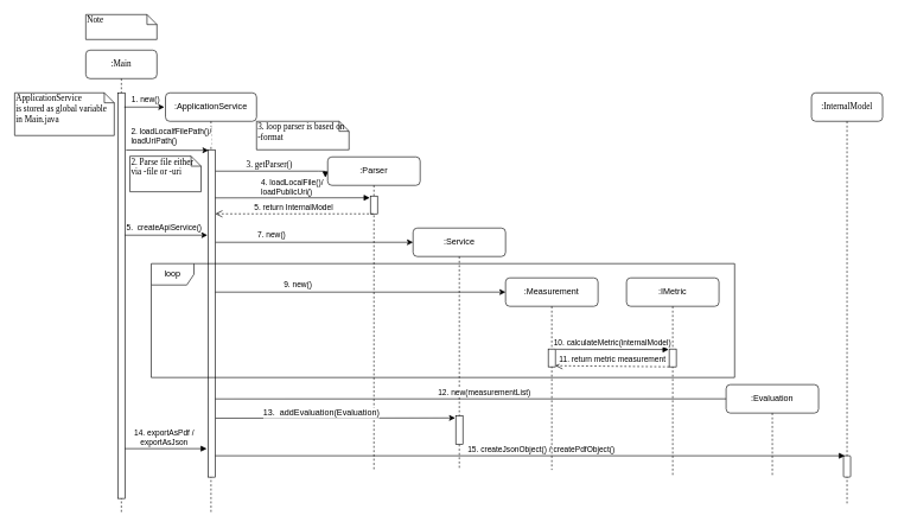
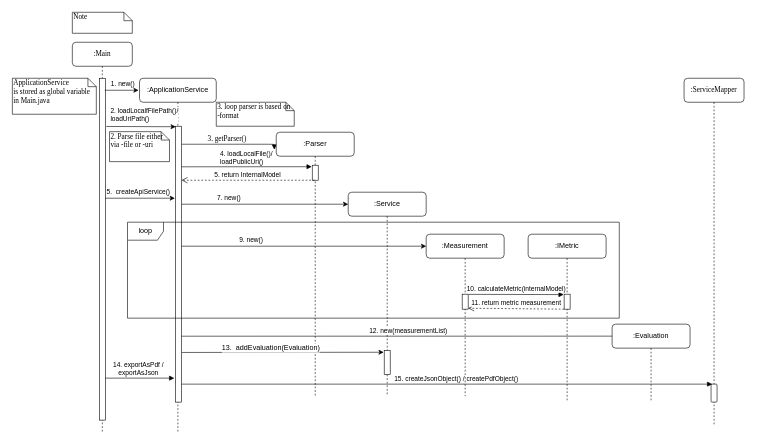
  <mxCell id="0" />
  <mxCell id="1" parent="0" />
- <mxCell id="2" value=":InternalModel" style="shape=umlLifeline;perimeter=lifelinePerimeter;whiteSpace=wrap;html=1;container=1;collapsible=0;recursiveResize=0;outlineConnect=0;rounded=1;shadow=0;comic=0;labelBackgroundColor=none;strokeWidth=1;fontFamily=Verdana;fontSize=12;align=center;" parent="1" vertex="1"><mxGeometry x="1140" y="130" width="100" height="580" as="geometry" /></mxCell>
+ <mxCell id="2" value=":ServiceMapper" style="shape=umlLifeline;perimeter=lifelinePerimeter;whiteSpace=wrap;html=1;container=1;collapsible=0;recursiveResize=0;outlineConnect=0;rounded=1;shadow=0;comic=0;labelBackgroundColor=none;strokeWidth=1;fontFamily=Verdana;fontSize=12;align=center;" parent="1" vertex="1"><mxGeometry x="1140" y="130" width="100" height="580" as="geometry" /></mxCell>
  <mxCell id="3" value="" style="html=1;points=[];perimeter=orthogonalPerimeter;rounded=1;" vertex="1" parent="2"><mxGeometry x="45" y="510" width="10" height="30" as="geometry" /></mxCell>
  <mxCell id="4" value=":Main" style="shape=umlLifeline;perimeter=lifelinePerimeter;whiteSpace=wrap;html=1;container=1;collapsible=0;recursiveResize=0;outlineConnect=0;rounded=1;shadow=0;comic=0;labelBackgroundColor=none;strokeWidth=1;fontFamily=Verdana;fontSize=12;align=center;" parent="1" vertex="1"><mxGeometry x="120" y="70" width="100" height="650" as="geometry" /></mxCell>
  <mxCell id="5" value="&lt;div&gt;14. exportAsPdf /&lt;/div&gt;&lt;div&gt;exportAsJson&lt;br&gt;&lt;/div&gt;" style="html=1;verticalAlign=bottom;endArrow=block;" edge="1" parent="4"><mxGeometry width="80" relative="1" as="geometry"><mxPoint x="50" y="560" as="sourcePoint" /><mxPoint x="170" y="560" as="targetPoint" /></mxGeometry></mxCell>
  <mxCell id="6" value="" style="html=1;points=[];perimeter=orthogonalPerimeter;rounded=0;shadow=0;comic=0;labelBackgroundColor=none;strokeWidth=1;fontFamily=Verdana;fontSize=12;align=center;" parent="4" vertex="1"><mxGeometry x="45" y="60" width="10" height="570" as="geometry" /></mxCell>
  <mxCell id="7" value="5.&amp;nbsp; createApiService()" style="endArrow=classic;html=1;" edge="1" parent="4"><mxGeometry x="-0.052" y="10" width="50" height="50" relative="1" as="geometry"><mxPoint x="55" y="260" as="sourcePoint" /><mxPoint x="171" y="260" as="targetPoint" /><mxPoint as="offset" /></mxGeometry></mxCell>
  <mxCell id="8" value="3. getParser()" style="html=1;verticalAlign=bottom;endArrow=block;labelBackgroundColor=none;fontFamily=Verdana;fontSize=12;edgeStyle=elbowEdgeStyle;elbow=vertical;entryX=-0.025;entryY=0.066;entryDx=0;entryDy=0;entryPerimeter=0;align=left;" parent="1" target="14" edge="1"><mxGeometry x="0.006" y="-40" relative="1" as="geometry"><mxPoint x="302" y="240" as="sourcePoint" /><Array as="points"><mxPoint x="380" y="240" /><mxPoint x="341.5" y="200" /><mxPoint x="481.5" y="180" /></Array><mxPoint x="390" y="220" as="targetPoint" /><mxPoint x="-40" y="-40" as="offset" /></mxGeometry></mxCell>
  <mxCell id="9" value="Note" style="shape=note;whiteSpace=wrap;html=1;size=14;verticalAlign=top;align=left;spacingTop=-6;rounded=0;shadow=0;comic=0;labelBackgroundColor=none;strokeWidth=1;fontFamily=Verdana;fontSize=12" parent="1" vertex="1"><mxGeometry x="120" y="20" width="100" height="35" as="geometry" /></mxCell>
  <mxCell id="10" value="&lt;div&gt;ApplicationService &lt;br&gt;&lt;/div&gt;&lt;div&gt;is stored as global variable in Main.java&lt;br&gt;&lt;/div&gt;" style="shape=note;whiteSpace=wrap;html=1;size=14;verticalAlign=top;align=left;spacingTop=-6;rounded=0;shadow=0;comic=0;labelBackgroundColor=none;strokeWidth=1;fontFamily=Verdana;fontSize=12" parent="1" vertex="1"><mxGeometry y="130" width="140" height="60" as="geometry" x="20" /></mxCell>
  <mxCell id="11" value="1. new() " style="endArrow=classic;html=1;" edge="1" parent="1"><mxGeometry x="0.048" y="10" width="50" height="50" relative="1" as="geometry"><mxPoint x="174" y="150" as="sourcePoint" /><mxPoint x="230.5" y="150" as="targetPoint" /><mxPoint as="offset" /></mxGeometry></mxCell>
  <mxCell id="12" value=":ApplicationService" style="shape=umlLifeline;perimeter=lifelinePerimeter;whiteSpace=wrap;html=1;container=1;collapsible=0;recursiveResize=0;outlineConnect=0;rounded=1;" vertex="1" parent="1"><mxGeometry x="232" y="130" width="128" height="590" as="geometry" /></mxCell>
  <mxCell id="13" value="15. createJsonObject() / createPdfObject()" style="html=1;verticalAlign=bottom;endArrow=block;" edge="1" parent="12"><mxGeometry x="0.037" width="80" relative="1" as="geometry"><mxPoint x="68" y="510" as="sourcePoint" /><mxPoint x="955" y="510" as="targetPoint" /><mxPoint as="offset" /></mxGeometry></mxCell>
  <mxCell id="14" value=":Parser" style="shape=umlLifeline;perimeter=lifelinePerimeter;whiteSpace=wrap;html=1;container=1;collapsible=0;recursiveResize=0;outlineConnect=0;rounded=1;" vertex="1" parent="1"><mxGeometry x="460" y="220" width="130" height="440" as="geometry" /></mxCell>
  <mxCell id="15" value="" style="html=1;points=[];perimeter=orthogonalPerimeter;rounded=0;shadow=0;comic=0;labelBackgroundColor=none;strokeWidth=1;fontFamily=Verdana;fontSize=12;align=center;" vertex="1" parent="14"><mxGeometry x="60" y="55" width="10" height="25" as="geometry" /></mxCell>
  <mxCell id="16" value="5. return InternalModel" style="html=1;verticalAlign=bottom;endArrow=open;dashed=1;endSize=8;exitX=0.4;exitY=1;exitDx=0;exitDy=0;exitPerimeter=0;" edge="1" parent="1" source="15" target="31"><mxGeometry x="0.008" relative="1" as="geometry"><mxPoint x="500" y="280" as="sourcePoint" /><mxPoint x="420" y="280" as="targetPoint" /><mxPoint as="offset" /></mxGeometry></mxCell>
  <mxCell id="17" value=":Service" style="shape=umlLifeline;perimeter=lifelinePerimeter;whiteSpace=wrap;html=1;container=1;collapsible=0;recursiveResize=0;outlineConnect=0;rounded=1;" vertex="1" parent="1"><mxGeometry x="580" y="320" width="130" height="340" as="geometry" /></mxCell>
  <mxCell id="18" value="" style="html=1;points=[];perimeter=orthogonalPerimeter;rounded=0;shadow=0;comic=0;labelBackgroundColor=none;strokeWidth=1;fontFamily=Verdana;fontSize=12;align=center;" vertex="1" parent="17"><mxGeometry x="60" y="264" width="10" height="40" as="geometry" /></mxCell>
  <mxCell id="19" value="2. loadLocalfFilePath()/&lt;div align=&quot;left&quot;&gt;loadUriPath()&lt;br&gt;&lt;/div&gt;" style="endArrow=classic;html=1;entryX=0.1;entryY=0.086;entryDx=0;entryDy=0;entryPerimeter=0;exitX=1.167;exitY=0.141;exitDx=0;exitDy=0;exitPerimeter=0;" edge="1" parent="1" source="6"><mxGeometry x="0.084" y="20" width="50" height="50" relative="1" as="geometry"><mxPoint x="190" y="211" as="sourcePoint" /><mxPoint x="292.5" y="210.82" as="targetPoint" /><mxPoint as="offset" /></mxGeometry></mxCell>
  <mxCell id="20" value="2. Parse file either via -file or -uri" style="shape=note;whiteSpace=wrap;html=1;size=14;verticalAlign=top;align=left;spacingTop=-6;rounded=0;shadow=0;comic=0;labelBackgroundColor=none;strokeWidth=1;fontFamily=Verdana;fontSize=12" vertex="1" parent="1"><mxGeometry x="182" y="219" width="100" height="50" as="geometry" /></mxCell>
  <mxCell id="21" value="7. new()" style="endArrow=classic;html=1;" edge="1" parent="1" source="31"><mxGeometry x="-0.429" y="10" width="50" height="50" relative="1" as="geometry"><mxPoint x="302" y="375.38" as="sourcePoint" /><mxPoint x="580" y="340" as="targetPoint" /><mxPoint as="offset" /></mxGeometry></mxCell>
  <mxCell id="22" value="3. loop parser is based on -format" style="shape=note;whiteSpace=wrap;html=1;size=14;verticalAlign=top;align=left;spacingTop=-6;rounded=0;shadow=0;comic=0;labelBackgroundColor=none;strokeWidth=1;fontFamily=Verdana;fontSize=12" vertex="1" parent="1"><mxGeometry x="360" y="170" width="130" height="40" as="geometry" /></mxCell>
  <mxCell id="23" value="4. loadLocalFile()/&lt;div align=&quot;left&quot;&gt;loadPublicUri()&lt;br&gt;&lt;/div&gt;" style="html=1;verticalAlign=bottom;endArrow=block;entryX=-0.081;entryY=0.099;entryDx=0;entryDy=0;entryPerimeter=0;exitX=0.883;exitY=0.147;exitDx=0;exitDy=0;exitPerimeter=0;" edge="1" parent="1" source="31"><mxGeometry width="80" relative="1" as="geometry"><mxPoint x="301.67" y="275.32" as="sourcePoint" /><mxPoint x="519.19" y="277.475" as="targetPoint" /></mxGeometry></mxCell>
  <mxCell id="24" value="12. new(measurementList)" style="html=1;verticalAlign=bottom;endArrow=block;" edge="1" parent="1"><mxGeometry width="80" relative="1" as="geometry"><mxPoint x="292.667" y="560.1" as="sourcePoint" /><mxPoint x="1067" y="560" as="targetPoint" /></mxGeometry></mxCell>
  <mxCell id="25" value=":Measurement" style="shape=umlLifeline;perimeter=lifelinePerimeter;whiteSpace=wrap;html=1;container=1;collapsible=0;recursiveResize=0;outlineConnect=0;rounded=1;" vertex="1" parent="1"><mxGeometry x="710" y="390" width="130" height="270" as="geometry" /></mxCell>
  <mxCell id="26" value="" style="group" vertex="1" connectable="0" parent="25"><mxGeometry x="60" y="100" width="10" height="25" as="geometry" /></mxCell>
  <mxCell id="27" value="" style="group" vertex="1" connectable="0" parent="26"><mxGeometry width="10" height="25" as="geometry" /></mxCell>
  <mxCell id="28" value="" style="html=1;points=[];perimeter=orthogonalPerimeter;rounded=0;shadow=0;comic=0;labelBackgroundColor=none;strokeWidth=1;fontFamily=Verdana;fontSize=12;align=center;" vertex="1" parent="27"><mxGeometry width="10" height="25" as="geometry" /></mxCell>
  <mxCell id="29" value=":IMetric" style="shape=umlLifeline;perimeter=lifelinePerimeter;whiteSpace=wrap;html=1;container=1;collapsible=0;recursiveResize=0;outlineConnect=0;rounded=1;" vertex="1" parent="1"><mxGeometry x="880" y="390" width="130" height="280" as="geometry" /></mxCell>
  <mxCell id="30" value="" style="html=1;points=[];perimeter=orthogonalPerimeter;rounded=0;shadow=0;comic=0;labelBackgroundColor=none;strokeWidth=1;fontFamily=Verdana;fontSize=12;align=center;" vertex="1" parent="29"><mxGeometry x="60" y="100" width="10" height="25" as="geometry" /></mxCell>
  <mxCell id="31" value="" style="html=1;points=[];perimeter=orthogonalPerimeter;rounded=0;shadow=0;comic=0;labelBackgroundColor=none;strokeWidth=1;fontFamily=Verdana;fontSize=12;align=center;" vertex="1" parent="1"><mxGeometry x="292" y="210" width="10" height="460" as="geometry" /></mxCell>
  <mxCell id="32" value="11. return metric measurement" style="html=1;verticalAlign=bottom;endArrow=open;dashed=1;endSize=8;exitX=0.002;exitY=1;exitDx=0;exitDy=0;exitPerimeter=0;entryX=1.002;entryY=0.937;entryDx=0;entryDy=0;entryPerimeter=0;" edge="1" parent="1" source="30" target="28"><mxGeometry relative="1" as="geometry"><mxPoint x="1024" y="495" as="sourcePoint" /><mxPoint x="944" y="495" as="targetPoint" /></mxGeometry></mxCell>
  <mxCell id="33" value="10. calculateMetric(internalModel)" style="html=1;verticalAlign=bottom;endArrow=block;entryX=-0.067;entryY=0.027;entryDx=0;entryDy=0;entryPerimeter=0;exitX=1.083;exitY=0.013;exitDx=0;exitDy=0;exitPerimeter=0;" edge="1" parent="1" source="28" target="30"><mxGeometry width="80" relative="1" as="geometry"><mxPoint x="934" y="475" as="sourcePoint" /><mxPoint x="1014" y="475" as="targetPoint" /></mxGeometry></mxCell>
  <mxCell id="34" value=":Evaluation" style="shape=umlLifeline;perimeter=lifelinePerimeter;whiteSpace=wrap;html=1;container=1;collapsible=0;recursiveResize=0;outlineConnect=0;rounded=1;" vertex="1" parent="1"><mxGeometry x="1020" y="540" width="130" height="130" as="geometry" /></mxCell>
  <mxCell id="35" value="" style="endArrow=classic;html=1;entryX=-0.083;entryY=0.071;entryDx=0;entryDy=0;entryPerimeter=0;exitX=1.05;exitY=0.82;exitDx=0;exitDy=0;exitPerimeter=0;" edge="1" parent="1" source="31" target="18"><mxGeometry width="50" height="50" relative="1" as="geometry"><mxPoint x="290" y="630" as="sourcePoint" /><mxPoint x="340" y="580" as="targetPoint" /></mxGeometry></mxCell>
  <mxCell id="36" value="13.&amp;nbsp; addEvaluation(Evaluation)" style="text;html=1;align=center;verticalAlign=middle;resizable=0;points=[];;labelBackgroundColor=#ffffff;" vertex="1" connectable="0" parent="35"><mxGeometry x="-0.057" y="-3" relative="1" as="geometry"><mxPoint x="-11" y="-10.5" as="offset" /></mxGeometry></mxCell>
  <mxCell id="37" value="9. new()" style="endArrow=classic;html=1;" edge="1" parent="1" source="31"><mxGeometry x="-0.429" y="10" width="50" height="50" relative="1" as="geometry"><mxPoint x="302" y="400" as="sourcePoint" /><mxPoint x="710" y="410" as="targetPoint" /><mxPoint as="offset" /></mxGeometry></mxCell>
  <mxCell id="38" value="loop" style="shape=umlFrame;whiteSpace=wrap;html=1;rounded=1;" vertex="1" parent="1"><mxGeometry x="212" y="370" width="820" height="160" as="geometry" /></mxCell>
